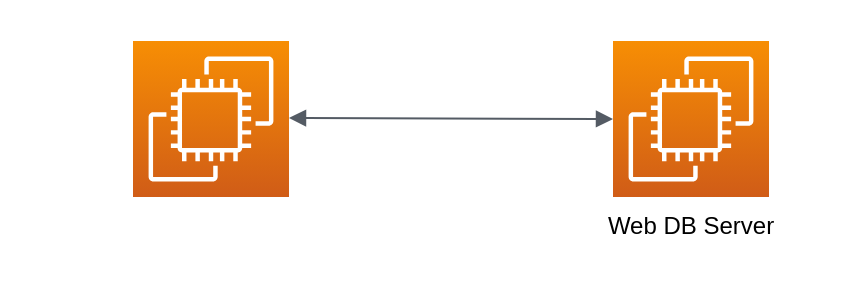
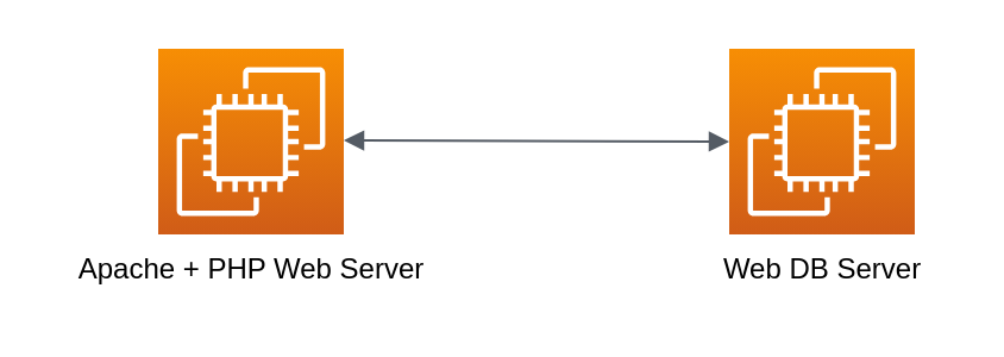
  <mxCell id="0" />
  <mxCell id="1" parent="0" />
  <mxCell id="2" value="" style="sketch=0;points=[[0,0,0],[0.25,0,0],[0.5,0,0],[0.75,0,0],[1,0,0],[0,1,0],[0.25,1,0],[0.5,1,0],[0.75,1,0],[1,1,0],[0,0.25,0],[0,0.5,0],[0,0.75,0],[1,0.25,0],[1,0.5,0],[1,0.75,0]];outlineConnect=0;fontColor=#232F3E;gradientColor=#F78E04;gradientDirection=north;fillColor=#D05C17;strokeColor=#ffffff;dashed=0;verticalLabelPosition=bottom;verticalAlign=top;align=center;html=1;fontSize=12;fontStyle=0;aspect=fixed;shape=mxgraph.aws4.resourceIcon;resIcon=mxgraph.aws4.ec2;" vertex="1" parent="1"><mxGeometry x="66" y="20" width="78" height="78" as="geometry" /></mxCell>
  <mxCell id="3" value="" style="sketch=0;points=[[0,0,0],[0.25,0,0],[0.5,0,0],[0.75,0,0],[1,0,0],[0,1,0],[0.25,1,0],[0.5,1,0],[0.75,1,0],[1,1,0],[0,0.25,0],[0,0.5,0],[0,0.75,0],[1,0.25,0],[1,0.5,0],[1,0.75,0]];outlineConnect=0;fontColor=#232F3E;gradientColor=#F78E04;gradientDirection=north;fillColor=#D05C17;strokeColor=#ffffff;dashed=0;verticalLabelPosition=bottom;verticalAlign=top;align=center;html=1;fontSize=12;fontStyle=0;aspect=fixed;shape=mxgraph.aws4.resourceIcon;resIcon=mxgraph.aws4.ec2;" vertex="1" parent="1"><mxGeometry x="306" y="20" width="78" height="78" as="geometry" /></mxCell>
  <mxCell id="4" value="" style="edgeStyle=orthogonalEdgeStyle;html=1;endArrow=block;elbow=vertical;startArrow=block;startFill=1;endFill=1;strokeColor=#545B64;rounded=0;entryX=0;entryY=0.5;entryDx=0;entryDy=0;entryPerimeter=0;" edge="1" parent="1" target="3"><mxGeometry width="100" relative="1" as="geometry"><mxPoint x="144" y="58.5" as="sourcePoint" /><mxPoint x="244" y="58.5" as="targetPoint" /></mxGeometry></mxCell>
+ <mxCell id="5" value="Apache + PHP Web Server" style="text;html=1;align=center;verticalAlign=middle;resizable=0;points=[];autosize=1;strokeColor=none;fillColor=none;" vertex="1" parent="1"><mxGeometry x="20" y="98" width="170" height="30" as="geometry" /></mxCell>
  <mxCell id="6" value="Web DB Server" style="text;html=1;align=center;verticalAlign=middle;resizable=0;points=[];autosize=1;strokeColor=none;fillColor=none;" vertex="1" parent="1"><mxGeometry x="290" y="98" width="110" height="30" as="geometry" /></mxCell>
